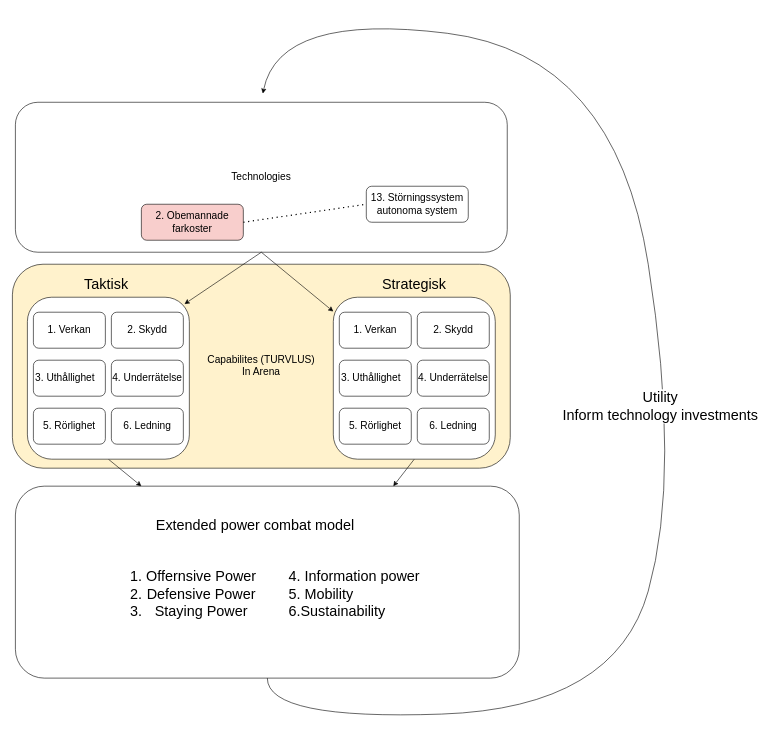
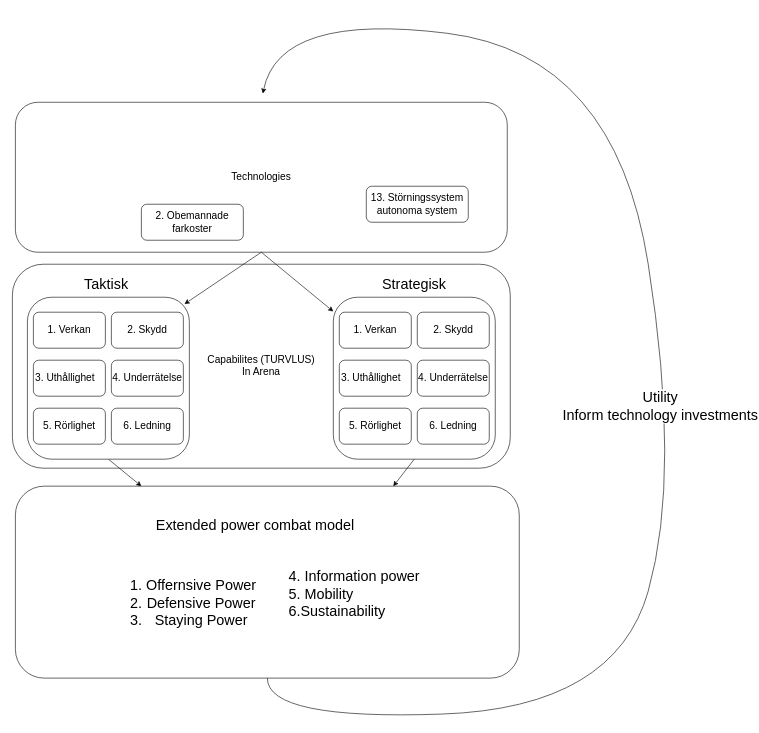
  <mxCell id="0" />
  <mxCell id="1" parent="0" />
  <mxCell id="2" value="" style="rounded=1;whiteSpace=wrap;html=1;fontSize=17;" vertex="1" parent="1"><mxGeometry x="25" y="810" width="840" height="320" as="geometry" /></mxCell>
  <mxCell id="3" value="&lt;font style=&quot;font-size: 17px;&quot;&gt;Technologies&lt;/font&gt;" style="rounded=1;whiteSpace=wrap;html=1;" vertex="1" parent="1"><mxGeometry x="25" y="170" width="820" height="250" as="geometry" /></mxCell>
- <mxCell id="4" value="2. Obemannade farkoster" style="rounded=1;whiteSpace=wrap;html=1;fontSize=17;fillColor=#f8cecc;" vertex="1" parent="1"><mxGeometry x="235" y="340" width="170" height="60" as="geometry" /></mxCell>
- <mxCell id="5" value="" style="endArrow=none;dashed=1;html=1;dashPattern=1 3;strokeWidth=2;fontSize=17;exitX=1;exitY=0.5;exitDx=0;exitDy=0;entryX=0;entryY=0.5;entryDx=0;entryDy=0;" edge="1" parent="1" source="4" target="6"><mxGeometry width="50" height="50" relative="1" as="geometry"><mxPoint x="345" y="560" as="sourcePoint" /><mxPoint x="475" y="560" as="targetPoint" /></mxGeometry></mxCell>
+ <mxCell id="4" value="2. Obemannade farkoster" style="rounded=1;whiteSpace=wrap;html=1;fontSize=17;" vertex="1" parent="1"><mxGeometry x="235" y="340" width="170" height="60" as="geometry" /></mxCell>
  <mxCell id="6" value="13. Störningssystem autonoma system" style="rounded=1;whiteSpace=wrap;html=1;fontSize=17;" vertex="1" parent="1"><mxGeometry x="610" y="310" width="170" height="60" as="geometry" /></mxCell>
- <mxCell id="7" value="Capabilites (TURVLUS)&lt;br&gt;In Arena" style="rounded=1;whiteSpace=wrap;html=1;fontSize=17;fillColor=#fff2cc;" vertex="1" parent="1"><mxGeometry x="20" y="440" width="830" height="340" as="geometry" /></mxCell>
+ <mxCell id="7" value="Capabilites (TURVLUS)&lt;br&gt;In Arena" style="rounded=1;whiteSpace=wrap;html=1;fontSize=17;" vertex="1" parent="1"><mxGeometry x="20" y="440" width="830" height="340" as="geometry" /></mxCell>
  <mxCell id="8" style="edgeStyle=none;html=1;exitX=0.5;exitY=1;exitDx=0;exitDy=0;entryX=0.25;entryY=0;entryDx=0;entryDy=0;fontSize=24;" edge="1" parent="1" source="9" target="2"><mxGeometry relative="1" as="geometry" /></mxCell>
  <mxCell id="9" value="" style="rounded=1;whiteSpace=wrap;html=1;fontSize=17;" vertex="1" parent="1"><mxGeometry x="45" y="495" width="270" height="270" as="geometry" /></mxCell>
- <mxCell id="10" value="&lt;ol style=&quot;font-size: 24px;&quot;&gt;&lt;li style=&quot;font-size: 24px;&quot;&gt;Offernsive Power&lt;/li&gt;&lt;li style=&quot;font-size: 24px;&quot;&gt;Defensive Power&lt;/li&gt;&lt;li style=&quot;font-size: 24px;&quot;&gt;Staying Power&lt;/li&gt;&lt;/ol&gt;" style="text;html=1;strokeColor=none;fillColor=none;align=center;verticalAlign=middle;whiteSpace=wrap;rounded=0;fontSize=24;" vertex="1" parent="1"><mxGeometry x="185" y="920" width="260" height="140" as="geometry" /></mxCell>
+ <mxCell id="10" value="&lt;ol style=&quot;font-size: 24px;&quot;&gt;&lt;li style=&quot;font-size: 24px;&quot;&gt;Offernsive Power&lt;/li&gt;&lt;li style=&quot;font-size: 24px;&quot;&gt;Defensive Power&lt;/li&gt;&lt;li style=&quot;font-size: 24px;&quot;&gt;Staying Power&lt;/li&gt;&lt;/ol&gt;" style="text;html=1;strokeColor=none;fillColor=none;align=center;verticalAlign=middle;whiteSpace=wrap;rounded=0;fontSize=24;" vertex="1" parent="1"><mxGeometry x="185" y="935" width="260" height="140" as="geometry" /></mxCell>
  <mxCell id="11" value="Extended power combat model" style="text;html=1;strokeColor=none;fillColor=none;align=center;verticalAlign=middle;whiteSpace=wrap;rounded=0;fontSize=24;" vertex="1" parent="1"><mxGeometry x="195" y="830" width="460" height="90" as="geometry" /></mxCell>
  <mxCell id="12" value="4. Information power&lt;br style=&quot;font-size: 24px;&quot;&gt;&lt;div style=&quot;text-align: left; font-size: 24px;&quot;&gt;&lt;span style=&quot;background-color: initial; font-size: 24px;&quot;&gt;5. Mobility&lt;/span&gt;&lt;/div&gt;&lt;div style=&quot;text-align: left; font-size: 24px;&quot;&gt;&lt;span style=&quot;background-color: initial; font-size: 24px;&quot;&gt;6.Sustainability&lt;/span&gt;&lt;/div&gt;" style="text;html=1;strokeColor=none;fillColor=none;align=center;verticalAlign=middle;whiteSpace=wrap;rounded=0;fontSize=24;" vertex="1" parent="1"><mxGeometry x="455" y="920" width="270" height="140" as="geometry" /></mxCell>
  <mxCell id="13" value="1. Verkan" style="rounded=1;whiteSpace=wrap;html=1;fontSize=17;" vertex="1" parent="1"><mxGeometry x="55" y="520" width="120" height="60" as="geometry" /></mxCell>
  <mxCell id="14" value="2. Skydd&lt;span style=&quot;color: rgba(0, 0, 0, 0); font-family: monospace; font-size: 0px; text-align: start;&quot;&gt;%3CmxGraphModel%3E%3Croot%3E%3CmxCell%20id%3D%220%22%2F%3E%3CmxCell%20id%3D%221%22%20parent%3D%220%22%2F%3E%3CmxCell%20id%3D%222%22%20value%3D%221.%20Sensorteknologi%22%20style%3D%22rounded%3D1%3BwhiteSpace%3Dwrap%3Bhtml%3D1%3BfontSize%3D17%3B%22%20vertex%3D%221%22%20parent%3D%221%22%3E%3CmxGeometry%20x%3D%2240%22%20y%3D%22200%22%20width%3D%22170%22%20height%3D%2260%22%20as%3D%22geometry%22%2F%3E%3C%2FmxCell%3E%3C%2Froot%3E%3C%2FmxGraphModel%3E&lt;/span&gt;" style="rounded=1;whiteSpace=wrap;html=1;fontSize=17;" vertex="1" parent="1"><mxGeometry x="185" y="520" width="120" height="60" as="geometry" /></mxCell>
  <mxCell id="15" value="3. Uthållighet&lt;span style=&quot;white-space: pre;&quot;&gt;&#09;&lt;/span&gt;" style="rounded=1;whiteSpace=wrap;html=1;fontSize=17;" vertex="1" parent="1"><mxGeometry x="55" y="600" width="120" height="60" as="geometry" /></mxCell>
  <mxCell id="16" value="4. Underrätelse" style="rounded=1;whiteSpace=wrap;html=1;fontSize=17;" vertex="1" parent="1"><mxGeometry x="185" y="600" width="120" height="60" as="geometry" /></mxCell>
  <mxCell id="17" value="&lt;div style=&quot;text-align: center;&quot;&gt;&lt;span style=&quot;text-align: start; background-color: initial;&quot;&gt;5. Rörlighet&lt;/span&gt;&lt;span style=&quot;color: rgba(0, 0, 0, 0); font-family: monospace; font-size: 0px; text-align: start; background-color: initial;&quot;&gt;%3CmxGraphModel%3E%3Croot%3E%3CmxCell%20id%3D%220%22%2F%3E%3CmxCell%20id%3D%221%22%20parent%3D%220%22%2F%3E%3CmxCell%20id%3D%222%22%20value%3D%221.%20Sensorteknologi%22%20style%3D%22rounded%3D1%3BwhiteSpace%3Dwrap%3Bhtml%3D1%3BfontSize%3D17%3B%22%20vertex%3D%221%22%20parent%3D%221%22%3E%3CmxGeometry%20x%3D%2240%22%20y%3D%22200%22%20width%3D%22170%22%20height%3D%2260%22%20as%3D%22geometry%22%2F%3E%3C%2FmxCell%3E%3C%2Froot%3E%3C%2FmxGraphModel%3E&lt;/span&gt;&lt;/div&gt;" style="rounded=1;whiteSpace=wrap;html=1;fontSize=17;" vertex="1" parent="1"><mxGeometry x="55" y="680" width="120" height="60" as="geometry" /></mxCell>
  <mxCell id="18" value="&lt;div style=&quot;text-align: center;&quot;&gt;&lt;span style=&quot;text-align: start; background-color: initial;&quot;&gt;6. Ledning&lt;/span&gt;&lt;span style=&quot;color: rgba(0, 0, 0, 0); font-family: monospace; font-size: 0px; text-align: start; background-color: initial;&quot;&gt;%3CmxGraphModel%3E%3Croot%3E%3CmxCell%20id%3D%220%22%2F%3E%3CmxCell%20id%3D%221%22%20parent%3D%220%22%2F%3E%3CmxCell%20id%3D%222%22%20value%3D%221.%20Sensorteknologi%22%20style%3D%22rounded%3D1%3BwhiteSpace%3Dwrap%3Bhtml%3D1%3BfontSize%3D17%3B%22%20vertex%3D%221%22%20parent%3D%221%22%3E%3CmxGeometry%20x%3D%2240%22%20y%3D%22200%22%20width%3D%22170%22%20height%3D%2260%22%20as%3D%22geometry%22%2F%3E%3C%2FmxCell%3E%3C%2Froot%3E%3C%2FmxGraphModel%3E&lt;/span&gt;&lt;/div&gt;" style="rounded=1;whiteSpace=wrap;html=1;fontSize=17;" vertex="1" parent="1"><mxGeometry x="185" y="680" width="120" height="60" as="geometry" /></mxCell>
  <mxCell id="19" style="edgeStyle=none;html=1;fontSize=17;exitX=0.5;exitY=1;exitDx=0;exitDy=0;entryX=0.97;entryY=0.042;entryDx=0;entryDy=0;entryPerimeter=0;" edge="1" parent="1" source="3" target="9"><mxGeometry relative="1" as="geometry" /></mxCell>
  <mxCell id="20" style="edgeStyle=none;html=1;fontSize=17;exitX=0.5;exitY=1;exitDx=0;exitDy=0;" edge="1" parent="1" source="3" target="22"><mxGeometry relative="1" as="geometry" /></mxCell>
  <mxCell id="21" style="edgeStyle=none;html=1;exitX=0.5;exitY=1;exitDx=0;exitDy=0;fontSize=24;entryX=0.75;entryY=0;entryDx=0;entryDy=0;" edge="1" parent="1" source="22" target="2"><mxGeometry relative="1" as="geometry"><mxPoint x="445" y="810" as="targetPoint" /></mxGeometry></mxCell>
  <mxCell id="22" value="" style="rounded=1;whiteSpace=wrap;html=1;fontSize=17;" vertex="1" parent="1"><mxGeometry x="555" y="495" width="270" height="270" as="geometry" /></mxCell>
  <mxCell id="23" value="1. Verkan" style="rounded=1;whiteSpace=wrap;html=1;fontSize=17;" vertex="1" parent="1"><mxGeometry x="565" y="520" width="120" height="60" as="geometry" /></mxCell>
  <mxCell id="24" value="2. Skydd&lt;span style=&quot;color: rgba(0, 0, 0, 0); font-family: monospace; font-size: 0px; text-align: start;&quot;&gt;%3CmxGraphModel%3E%3Croot%3E%3CmxCell%20id%3D%220%22%2F%3E%3CmxCell%20id%3D%221%22%20parent%3D%220%22%2F%3E%3CmxCell%20id%3D%222%22%20value%3D%221.%20Sensorteknologi%22%20style%3D%22rounded%3D1%3BwhiteSpace%3Dwrap%3Bhtml%3D1%3BfontSize%3D17%3B%22%20vertex%3D%221%22%20parent%3D%221%22%3E%3CmxGeometry%20x%3D%2240%22%20y%3D%22200%22%20width%3D%22170%22%20height%3D%2260%22%20as%3D%22geometry%22%2F%3E%3C%2FmxCell%3E%3C%2Froot%3E%3C%2FmxGraphModel%3E&lt;/span&gt;" style="rounded=1;whiteSpace=wrap;html=1;fontSize=17;" vertex="1" parent="1"><mxGeometry x="695" y="520" width="120" height="60" as="geometry" /></mxCell>
  <mxCell id="25" value="3. Uthållighet&lt;span style=&quot;white-space: pre;&quot;&gt;&#09;&lt;/span&gt;" style="rounded=1;whiteSpace=wrap;html=1;fontSize=17;" vertex="1" parent="1"><mxGeometry x="565" y="600" width="120" height="60" as="geometry" /></mxCell>
  <mxCell id="26" value="4. Underrätelse" style="rounded=1;whiteSpace=wrap;html=1;fontSize=17;" vertex="1" parent="1"><mxGeometry x="695" y="600" width="120" height="60" as="geometry" /></mxCell>
  <mxCell id="27" value="&lt;div style=&quot;text-align: center;&quot;&gt;&lt;span style=&quot;text-align: start; background-color: initial;&quot;&gt;5. Rörlighet&lt;/span&gt;&lt;span style=&quot;color: rgba(0, 0, 0, 0); font-family: monospace; font-size: 0px; text-align: start; background-color: initial;&quot;&gt;%3CmxGraphModel%3E%3Croot%3E%3CmxCell%20id%3D%220%22%2F%3E%3CmxCell%20id%3D%221%22%20parent%3D%220%22%2F%3E%3CmxCell%20id%3D%222%22%20value%3D%221.%20Sensorteknologi%22%20style%3D%22rounded%3D1%3BwhiteSpace%3Dwrap%3Bhtml%3D1%3BfontSize%3D17%3B%22%20vertex%3D%221%22%20parent%3D%221%22%3E%3CmxGeometry%20x%3D%2240%22%20y%3D%22200%22%20width%3D%22170%22%20height%3D%2260%22%20as%3D%22geometry%22%2F%3E%3C%2FmxCell%3E%3C%2Froot%3E%3C%2FmxGraphModel%3E&lt;/span&gt;&lt;/div&gt;" style="rounded=1;whiteSpace=wrap;html=1;fontSize=17;" vertex="1" parent="1"><mxGeometry x="565" y="680" width="120" height="60" as="geometry" /></mxCell>
  <mxCell id="28" value="&lt;div style=&quot;text-align: center;&quot;&gt;&lt;span style=&quot;text-align: start; background-color: initial;&quot;&gt;6. Ledning&lt;/span&gt;&lt;span style=&quot;color: rgba(0, 0, 0, 0); font-family: monospace; font-size: 0px; text-align: start; background-color: initial;&quot;&gt;%3CmxGraphModel%3E%3Croot%3E%3CmxCell%20id%3D%220%22%2F%3E%3CmxCell%20id%3D%221%22%20parent%3D%220%22%2F%3E%3CmxCell%20id%3D%222%22%20value%3D%221.%20Sensorteknologi%22%20style%3D%22rounded%3D1%3BwhiteSpace%3Dwrap%3Bhtml%3D1%3BfontSize%3D17%3B%22%20vertex%3D%221%22%20parent%3D%221%22%3E%3CmxGeometry%20x%3D%2240%22%20y%3D%22200%22%20width%3D%22170%22%20height%3D%2260%22%20as%3D%22geometry%22%2F%3E%3C%2FmxCell%3E%3C%2Froot%3E%3C%2FmxGraphModel%3E&lt;/span&gt;&lt;/div&gt;" style="rounded=1;whiteSpace=wrap;html=1;fontSize=17;" vertex="1" parent="1"><mxGeometry x="695" y="680" width="120" height="60" as="geometry" /></mxCell>
  <mxCell id="29" value="Taktisk&amp;nbsp;" style="text;html=1;strokeColor=none;fillColor=none;align=center;verticalAlign=middle;whiteSpace=wrap;rounded=0;fontSize=24;" vertex="1" parent="1"><mxGeometry x="150" y="440" width="60" height="66" as="geometry" /></mxCell>
  <mxCell id="30" value="Strategisk" style="text;html=1;strokeColor=none;fillColor=none;align=center;verticalAlign=middle;whiteSpace=wrap;rounded=0;fontSize=24;" vertex="1" parent="1"><mxGeometry x="660" y="440" width="60" height="66" as="geometry" /></mxCell>
  <mxCell id="31" value="" style="curved=1;endArrow=classic;html=1;fontSize=24;exitX=0.5;exitY=1;exitDx=0;exitDy=0;entryX=0.503;entryY=-0.058;entryDx=0;entryDy=0;entryPerimeter=0;startSize=18;" edge="1" parent="1" source="2" target="3"><mxGeometry width="50" height="50" relative="1" as="geometry"><mxPoint x="505" y="1240" as="sourcePoint" /><mxPoint x="555" y="1190" as="targetPoint" /><Array as="points"><mxPoint x="445" y="1200" /><mxPoint x="1025" y="1180" /><mxPoint x="1135" y="790" /><mxPoint x="1025" y="90" /><mxPoint x="465" y="20" /></Array></mxGeometry></mxCell>
  <mxCell id="32" value="Utility&lt;br&gt;Inform technology investments" style="edgeLabel;html=1;align=center;verticalAlign=middle;resizable=0;points=[];fontSize=24;" vertex="1" connectable="0" parent="31"><mxGeometry x="-0.049" y="17" relative="1" as="geometry"><mxPoint as="offset" /></mxGeometry></mxCell>
